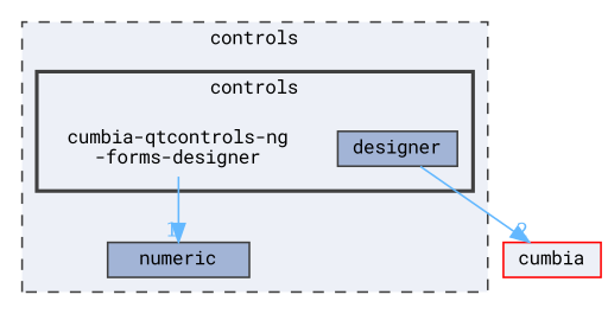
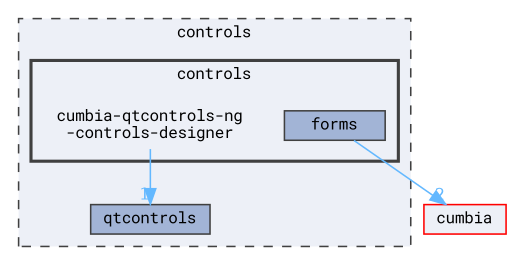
  digraph {
    compound=true
    fontname="Roboto Mono"
    node [fontname="Roboto Mono" fontsize=10 shape=box color=grey25 fillcolor="#a2b4d6" style=filled]
    edge [color=steelblue1 fontcolor=steelblue1 fontname="Roboto Mono" fontsize=10 labeldistance=1.5 labelfontname=Helvetica labelfontsize=10]
-   n1 [height=0.2 label="cumbia-qtcontrols-ng\l-forms-designer" shape=plaintext width=0.4 color="" fillcolor="" style=""]
-   n2 [height=0.2 label=designer width=0.4]
-   n3 [height=0.2 label=numeric width=0.4]
+   n1 [height=0.2 label="cumbia-qtcontrols-ng\l-controls-designer" shape=plaintext width=0.4 color="" fillcolor="" style=""]
+   n2 [height=0.2 label=forms width=0.4]
+   n3 [height=0.2 label=qtcontrols width=0.4]
    n4 [color=red fillcolor="#edf0f7" height=0.2 label=cumbia width=0.4]
    subgraph cluster_1 {
      bgcolor="#edf0f7"
      fontsize=10
      label=controls
      pencolor=grey25
      style="filled,dashed"
      n3
      subgraph cluster_2 {
        bgcolor="#edf0f7"
        fontsize=10
        label=controls
        pencolor=grey25
        style="filled,bold"
        n1
        n2
      }
    }
    n1 -> n3 [headlabel=1]
    n2 -> n4 [headlabel=2]
  }
